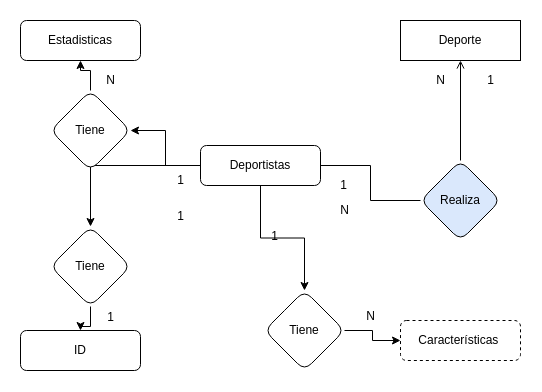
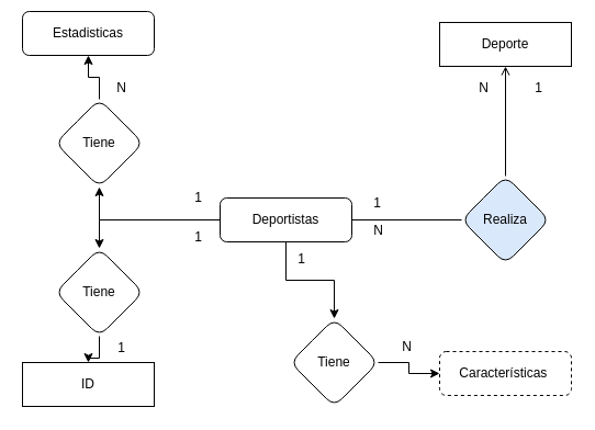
  <mxCell id="0" />
  <mxCell id="1" parent="0" />
- <mxCell id="2" value="Estadisticas" style="rounded=1;whiteSpace=wrap;html=1;fontSize=12;glass=0;strokeWidth=1;shadow=0;" parent="1" vertex="1"><mxGeometry x="20" y="20" width="120" height="40" as="geometry" /></mxCell>
+ <mxCell id="2" value="Estadisticas" style="rounded=1;whiteSpace=wrap;html=1;fontSize=12;glass=0;strokeWidth=1;shadow=0;" parent="1" vertex="1"><mxGeometry x="20" y="10" width="120" height="40" as="geometry" /></mxCell>
  <mxCell id="3" value="" style="edgeStyle=orthogonalEdgeStyle;rounded=0;orthogonalLoop=1;jettySize=auto;html=1;" edge="1" parent="1" source="7" target="12"><mxGeometry relative="1" as="geometry" /></mxCell>
  <mxCell id="4" value="" style="edgeStyle=orthogonalEdgeStyle;rounded=0;orthogonalLoop=1;jettySize=auto;html=1;endArrow=none;" edge="1" parent="1" source="7" target="16"><mxGeometry relative="1" as="geometry" /></mxCell>
  <mxCell id="5" value="" style="edgeStyle=orthogonalEdgeStyle;rounded=0;orthogonalLoop=1;jettySize=auto;html=1;" edge="1" parent="1" source="7" target="22"><mxGeometry relative="1" as="geometry" /></mxCell>
  <mxCell id="6" value="" style="edgeStyle=orthogonalEdgeStyle;rounded=0;orthogonalLoop=1;jettySize=auto;html=1;" edge="1" parent="1" source="7" target="26"><mxGeometry relative="1" as="geometry" /></mxCell>
- <mxCell id="7" value="Deportistas" style="rounded=1;whiteSpace=wrap;html=1;fontSize=12;glass=0;strokeWidth=1;shadow=0;" parent="1" vertex="1"><mxGeometry x="200" y="145" width="120" height="40" as="geometry" /></mxCell>
+ <mxCell id="7" value="Deportistas" style="rounded=1;whiteSpace=wrap;html=1;fontSize=12;glass=0;strokeWidth=1;shadow=0;" parent="1" vertex="1"><mxGeometry x="200" y="180" width="120" height="40" as="geometry" /></mxCell>
  <mxCell id="8" value="Deporte" style="whiteSpace=wrap;html=1;fontSize=12;glass=0;strokeWidth=1;shadow=0;rounded=0;" vertex="1" parent="1"><mxGeometry x="400" y="20" width="120" height="40" as="geometry" /></mxCell>
  <mxCell id="9" value="Características&amp;nbsp;" style="rounded=1;whiteSpace=wrap;html=1;fontSize=12;glass=0;strokeWidth=1;shadow=0;dashed=1;" vertex="1" parent="1"><mxGeometry x="400" y="320" width="120" height="40" as="geometry" /></mxCell>
- <mxCell id="10" value="ID" style="rounded=1;whiteSpace=wrap;html=1;fontSize=12;glass=0;strokeWidth=1;shadow=0;" vertex="1" parent="1"><mxGeometry x="20" y="330" width="120" height="40" as="geometry" /></mxCell>
+ <mxCell id="10" value="ID" style="whiteSpace=wrap;html=1;fontSize=12;glass=0;strokeWidth=1;shadow=0;rounded=0;" vertex="1" parent="1"><mxGeometry x="20" y="330" width="120" height="40" as="geometry" /></mxCell>
  <mxCell id="11" value="" style="edgeStyle=orthogonalEdgeStyle;rounded=0;orthogonalLoop=1;jettySize=auto;html=1;" edge="1" parent="1" source="12" target="2"><mxGeometry relative="1" as="geometry" /></mxCell>
  <mxCell id="12" value="Tiene" style="rhombus;whiteSpace=wrap;html=1;rounded=1;glass=0;strokeWidth=1;shadow=0;" vertex="1" parent="1"><mxGeometry x="50" y="90" width="80" height="80" as="geometry" /></mxCell>
  <mxCell id="13" value="1" style="text;html=1;resizable=0;autosize=1;align=center;verticalAlign=middle;points=[];fillColor=none;strokeColor=none;rounded=0;" vertex="1" parent="1"><mxGeometry x="170" y="170" width="20" height="20" as="geometry" /></mxCell>
  <mxCell id="14" value="N" style="text;html=1;resizable=0;autosize=1;align=center;verticalAlign=middle;points=[];fillColor=none;strokeColor=none;rounded=0;" vertex="1" parent="1"><mxGeometry x="100" y="70" width="20" height="20" as="geometry" /></mxCell>
  <mxCell id="15" value="" style="edgeStyle=orthogonalEdgeStyle;rounded=0;orthogonalLoop=1;jettySize=auto;html=1;endArrow=open;" edge="1" parent="1" source="16" target="8"><mxGeometry relative="1" as="geometry" /></mxCell>
  <mxCell id="16" value="Realiza" style="rhombus;whiteSpace=wrap;html=1;rounded=1;glass=0;strokeWidth=1;shadow=0;fillColor=#dae8fc;" vertex="1" parent="1"><mxGeometry x="420" y="160" width="80" height="80" as="geometry" /></mxCell>
  <mxCell id="17" value="1" style="text;html=1;resizable=0;autosize=1;align=center;verticalAlign=middle;points=[];fillColor=none;strokeColor=none;rounded=0;" vertex="1" parent="1"><mxGeometry x="333" y="175" width="20" height="20" as="geometry" /></mxCell>
  <mxCell id="18" value="N" style="text;html=1;resizable=0;autosize=1;align=center;verticalAlign=middle;points=[];fillColor=none;strokeColor=none;rounded=0;" vertex="1" parent="1"><mxGeometry x="430" y="70" width="20" height="20" as="geometry" /></mxCell>
  <mxCell id="19" value="1" style="text;html=1;resizable=0;autosize=1;align=center;verticalAlign=middle;points=[];fillColor=none;strokeColor=none;rounded=0;" vertex="1" parent="1"><mxGeometry x="480" y="70" width="20" height="20" as="geometry" /></mxCell>
  <mxCell id="20" value="N" style="text;html=1;resizable=0;autosize=1;align=center;verticalAlign=middle;points=[];fillColor=none;strokeColor=none;rounded=0;" vertex="1" parent="1"><mxGeometry x="334" y="200" width="20" height="20" as="geometry" /></mxCell>
  <mxCell id="21" value="" style="edgeStyle=orthogonalEdgeStyle;rounded=0;orthogonalLoop=1;jettySize=auto;html=1;" edge="1" parent="1" source="22" target="10"><mxGeometry relative="1" as="geometry" /></mxCell>
  <mxCell id="22" value="Tiene" style="rhombus;whiteSpace=wrap;html=1;rounded=1;glass=0;strokeWidth=1;shadow=0;" vertex="1" parent="1"><mxGeometry x="50" y="226" width="80" height="80" as="geometry" /></mxCell>
  <mxCell id="23" value="1" style="text;html=1;resizable=0;autosize=1;align=center;verticalAlign=middle;points=[];fillColor=none;strokeColor=none;rounded=0;" vertex="1" parent="1"><mxGeometry x="170" y="206" width="20" height="20" as="geometry" /></mxCell>
  <mxCell id="24" value="1" style="text;html=1;resizable=0;autosize=1;align=center;verticalAlign=middle;points=[];fillColor=none;strokeColor=none;rounded=0;" vertex="1" parent="1"><mxGeometry x="100" y="307" width="20" height="20" as="geometry" /></mxCell>
  <mxCell id="25" value="" style="edgeStyle=orthogonalEdgeStyle;rounded=0;orthogonalLoop=1;jettySize=auto;html=1;" edge="1" parent="1" source="26" target="9"><mxGeometry relative="1" as="geometry" /></mxCell>
  <mxCell id="26" value="Tiene" style="rhombus;whiteSpace=wrap;html=1;rounded=1;glass=0;strokeWidth=1;shadow=0;" vertex="1" parent="1"><mxGeometry x="264" y="290" width="80" height="80" as="geometry" /></mxCell>
  <mxCell id="27" value="1" style="text;html=1;resizable=0;autosize=1;align=center;verticalAlign=middle;points=[];fillColor=none;strokeColor=none;rounded=0;" vertex="1" parent="1"><mxGeometry x="264" y="226" width="20" height="20" as="geometry" /></mxCell>
  <mxCell id="28" value="N" style="text;html=1;resizable=0;autosize=1;align=center;verticalAlign=middle;points=[];fillColor=none;strokeColor=none;rounded=0;" vertex="1" parent="1"><mxGeometry x="360" y="306" width="20" height="20" as="geometry" /></mxCell>
